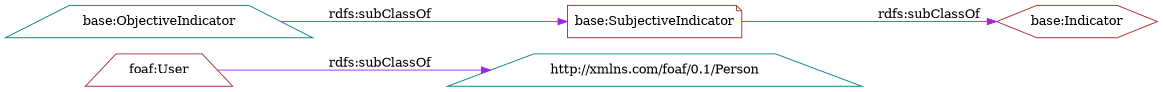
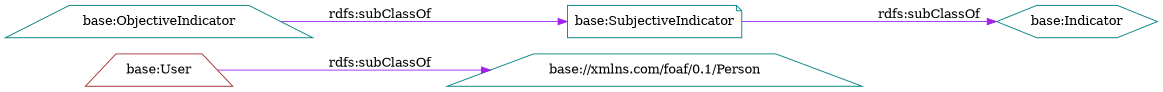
  digraph {
    rankdir=LR
    node [color=teal shape=trapezium]
    edge [color=purple]
-   "http://xmlns.com/foaf/0.1/Person"
-   "base:User" [color=brown label="foaf:User"]
+   "http://xmlns.com/foaf/0.1/Person" [label="base://xmlns.com/foaf/0.1/Person"]
+   "base:User" [color=brown]
    "base:ObjectiveIndicator"
-   "base:SubjectiveIndicator" [color=brown shape=note]
-   "base:Indicator" [color=brown shape=hexagon]
+   "base:SubjectiveIndicator" [shape=note]
+   "base:Indicator" [shape=hexagon]
    "base:User" -> "http://xmlns.com/foaf/0.1/Person" [label="rdfs:subClassOf"]
    "base:ObjectiveIndicator" -> "base:SubjectiveIndicator" [label="rdfs:subClassOf"]
    "base:SubjectiveIndicator" -> "base:Indicator" [label="rdfs:subClassOf"]
  }
